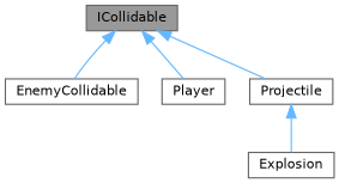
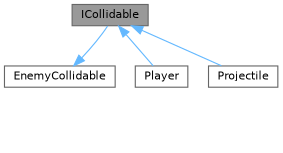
  digraph {
    node [color=gray40 fillcolor=white fontname=Helvetica fontsize=10 shape=box style=filled]
    edge [color=steelblue1 dir=back fontname=Helvetica fontsize=10 labelfontname=Helvetica labelfontsize=10 style=solid]
    n1 [fillcolor=grey60 fontcolor=black height=0.2 label=ICollidable width=0.4]
    n2 [height=0.2 label=EnemyCollidable width=0.4]
    n3 [height=0.2 label=Player width=0.4]
    n4 [height=0.2 label=Projectile width=0.4]
-   n5 [height=0.2 label=Explosion width=0.4]
-   n1 -> n2
+   n2 -> n1
    n1 -> n3
    n1 -> n4
-   n4 -> n5
  }
